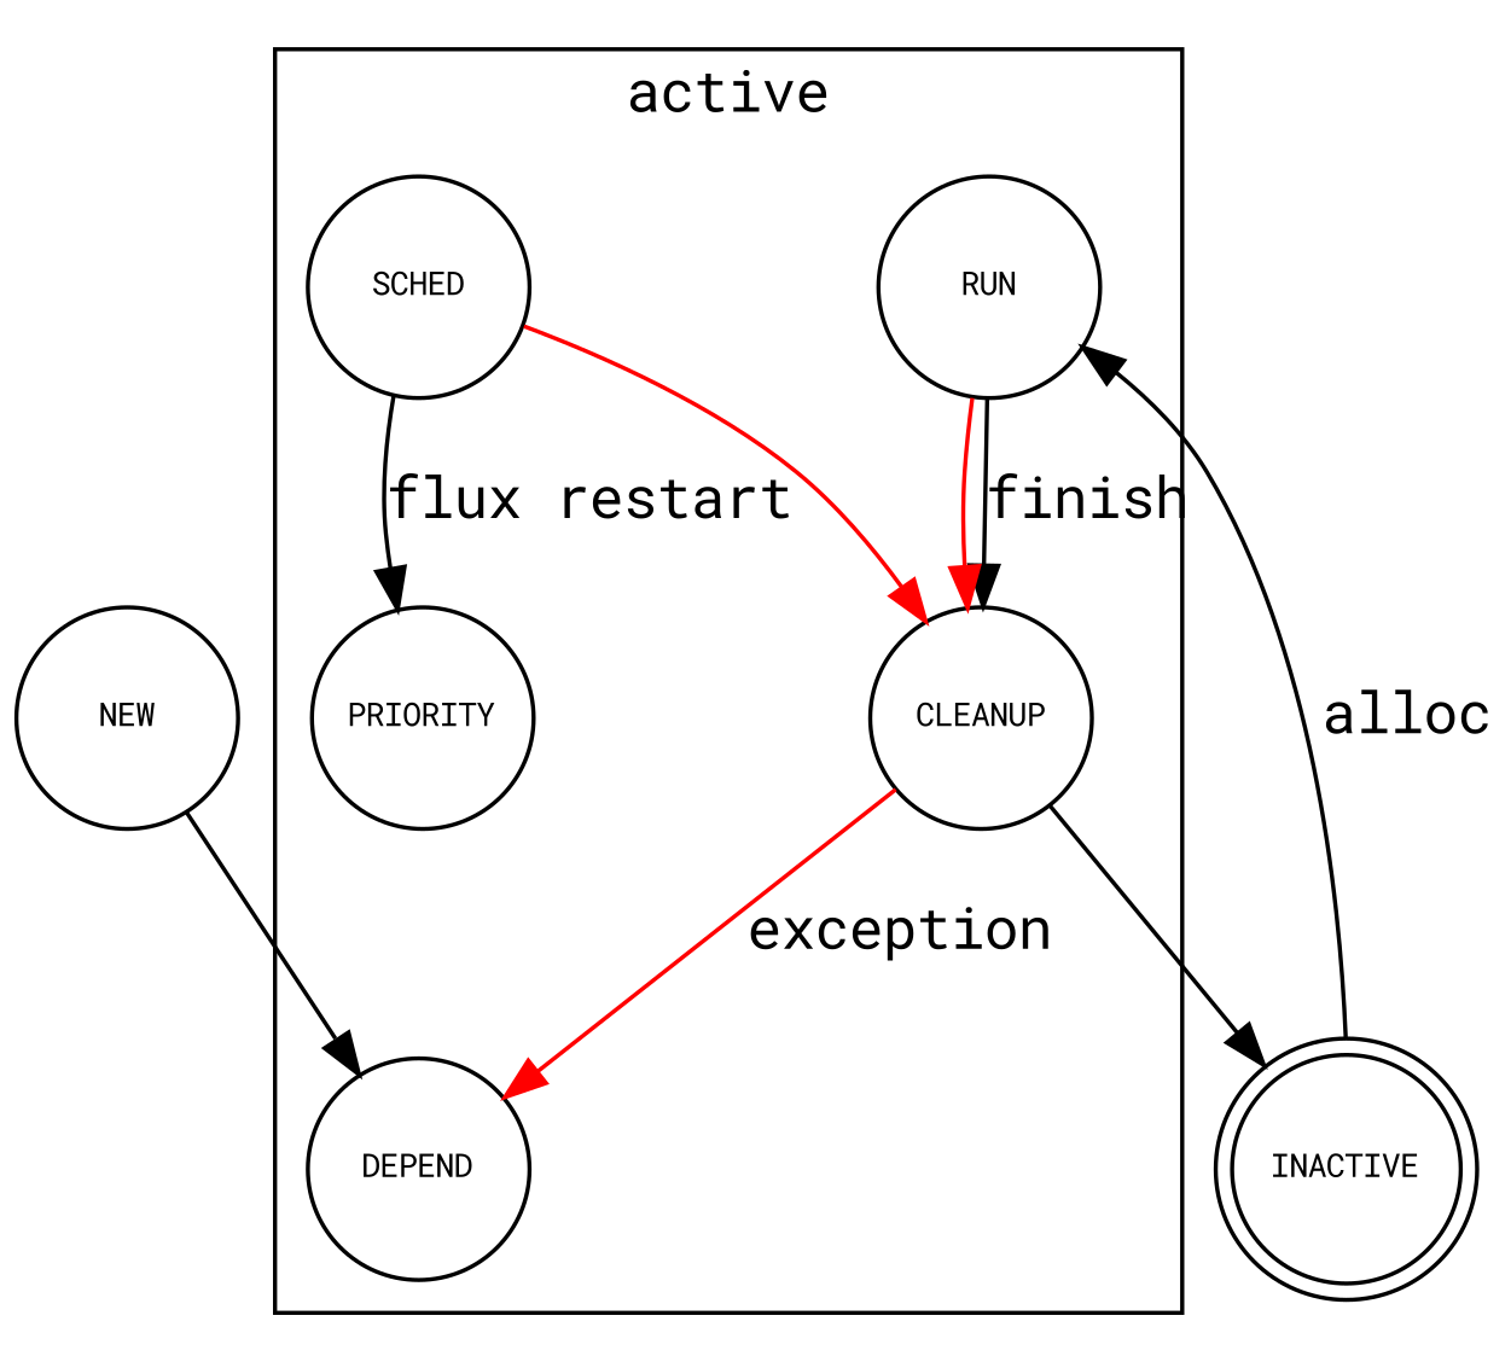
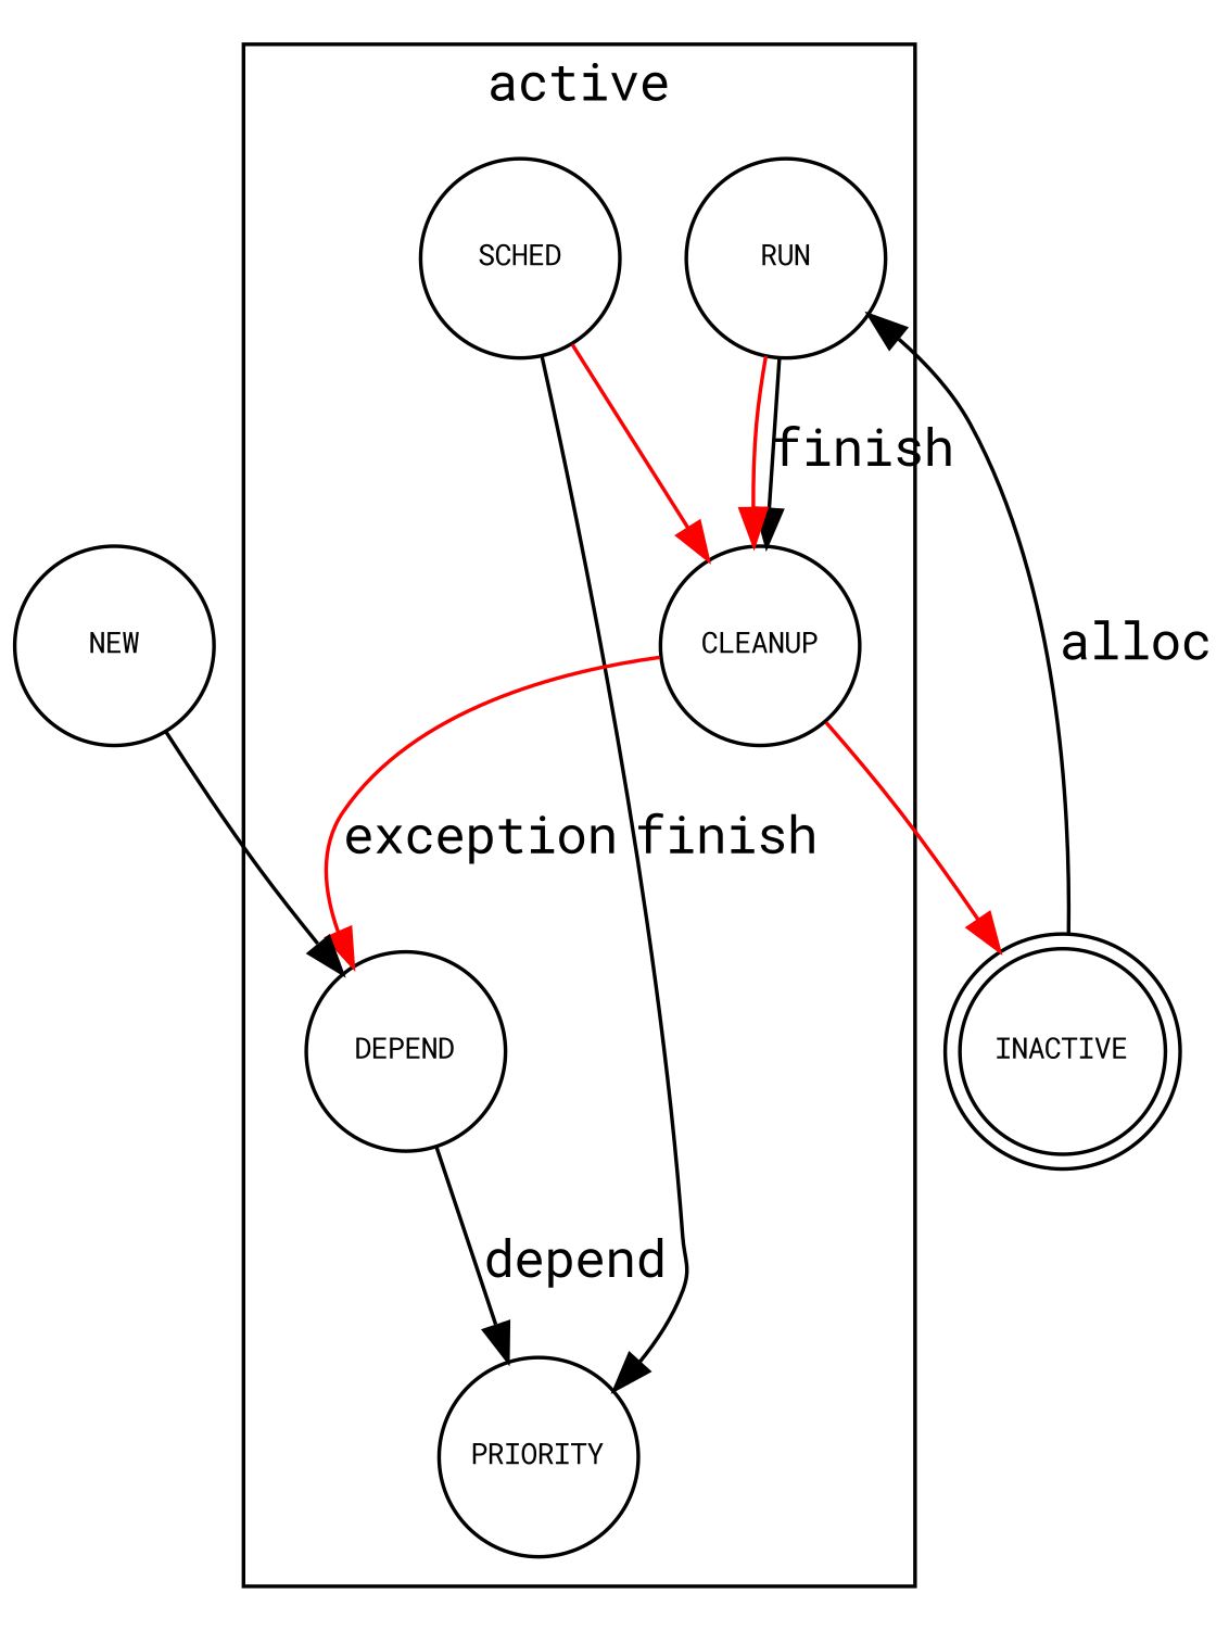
  digraph {
    fontname="Roboto Mono"
    rankdir=TB
    node [fixedsize=shape fixsize=shape fontname="Roboto Mono" fontsize=8 shape=circle]
    edge [fontname="Roboto Mono"]
    DEPEND [width=0.75]
    PRIORITY [width=0.75]
    SCHED [width=0.75]
    RUN [width=0.75]
    CLEANUP [width=0.75]
    INACTIVE [shape=doublecircle width=0.75 fixedsize=""]
    NEW [width=0.75]
    subgraph cluster_1 {
      label=active
      DEPEND
      PRIORITY
      SCHED
      RUN
      CLEANUP
    }
-   SCHED -> PRIORITY [label="flux restart"]
+   DEPEND -> PRIORITY [label=depend]
+   SCHED -> PRIORITY [label=finish]
    SCHED -> CLEANUP [color=red weight=0]
    RUN -> CLEANUP [label=finish]
    RUN -> CLEANUP [color=red weight=0]
    CLEANUP -> DEPEND [color=red label=exception weight=0]
-   CLEANUP -> INACTIVE
+   CLEANUP -> INACTIVE [color=red]
    INACTIVE -> RUN [label=alloc]
    NEW -> DEPEND
  }
